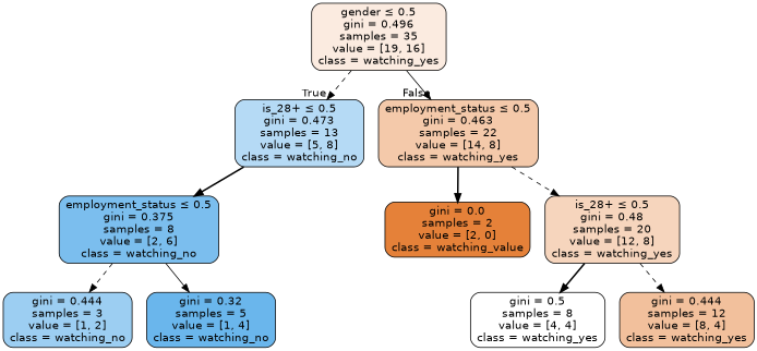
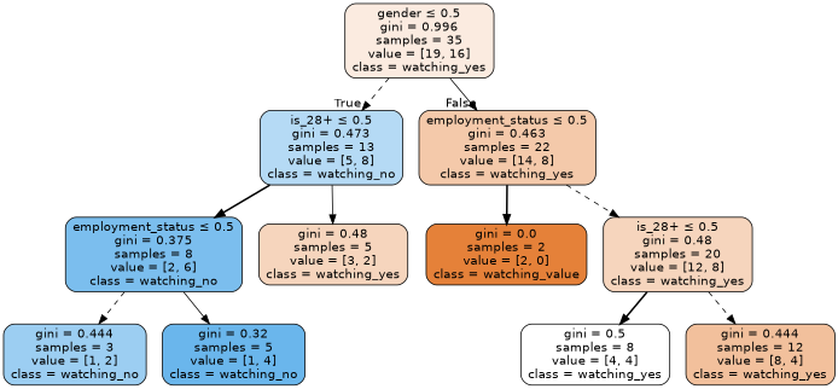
  digraph {
    node [color=black fillcolor="#f6d5bd" fontname=helvetica shape=box style="filled, rounded"]
    edge [fontname=helvetica style=dashed]
-   n1 [fillcolor="#fbebe0" label=<gender &le; 0.5<br/>gini = 0.496<br/>samples = 35<br/>value = [19, 16]<br/>class = watching_yes>]
+   n1 [fillcolor="#fbebe0" label=<gender &le; 0.5<br/>gini = 0.996<br/>samples = 35<br/>value = [19, 16]<br/>class = watching_yes>]
    n2 [fillcolor="#b5daf5" label=<is_28+ &le; 0.5<br/>gini = 0.473<br/>samples = 13<br/>value = [5, 8]<br/>class = watching_no>]
    n3 [fillcolor="#f4c9aa" label=<employment_status &le; 0.5<br/>gini = 0.463<br/>samples = 22<br/>value = [14, 8]<br/>class = watching_yes>]
    n4 [fillcolor="#7bbeee" label=<employment_status &le; 0.5<br/>gini = 0.375<br/>samples = 8<br/>value = [2, 6]<br/>class = watching_no>]
+   n5 [label=<gini = 0.48<br/>samples = 5<br/>value = [3, 2]<br/>class = watching_yes>]
    n6 [fillcolor="#e58139" label=<gini = 0.0<br/>samples = 2<br/>value = [2, 0]<br/>class = watching_value>]
    n7 [label=<is_28+ &le; 0.5<br/>gini = 0.48<br/>samples = 20<br/>value = [12, 8]<br/>class = watching_yes>]
    n8 [fillcolor="#9ccef2" label=<gini = 0.444<br/>samples = 3<br/>value = [1, 2]<br/>class = watching_no>]
    n9 [fillcolor="#6ab6ec" label=<gini = 0.32<br/>samples = 5<br/>value = [1, 4]<br/>class = watching_no>]
    n10 [fillcolor="#ffffff" label=<gini = 0.5<br/>samples = 8<br/>value = [4, 4]<br/>class = watching_yes>]
    n11 [fillcolor="#f2c09c" label=<gini = 0.444<br/>samples = 12<br/>value = [8, 4]<br/>class = watching_yes>]
    n1 -> n2 [headlabel=True labelangle=45 labeldistance=2.5]
    n1 -> n3 [headlabel=False labelangle=-45 labeldistance=2.5 style=solid]
    n2 -> n4 [style=bold]
+   n2 -> n5 [style=solid]
    n3 -> n6 [style=bold]
    n3 -> n7
    n4 -> n8
    n4 -> n9 [style=solid]
    n7 -> n10 [style=bold]
    n7 -> n11
  }
